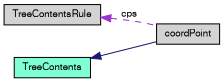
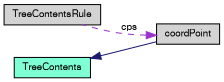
  digraph {
    rankdir=LR
    node [color=black fillcolor=lightgrey fontname=FreeSans fontsize=10 shape=record style=filled]
    edge [dir=back fontname=FreeSans fontsize=10 labelfontname=FreeSans labelfontsize=10]
    n1 [fontcolor=black height=0.2 label=TreeContentsRule width=0.4]
    n2 [fillcolor=aquamarine height=0.2 label=TreeContents width=0.4]
    n3 [height=0.2 label=coordPoint width=0.4]
    n2 -> n3 [color=midnightblue style=solid]
-   n1 -> n3 [color=darkorchid3 label=" cps" style=dashed]
+   n3 -> n1 [color=darkorchid3 label=" cps" style=dashed]
  }
